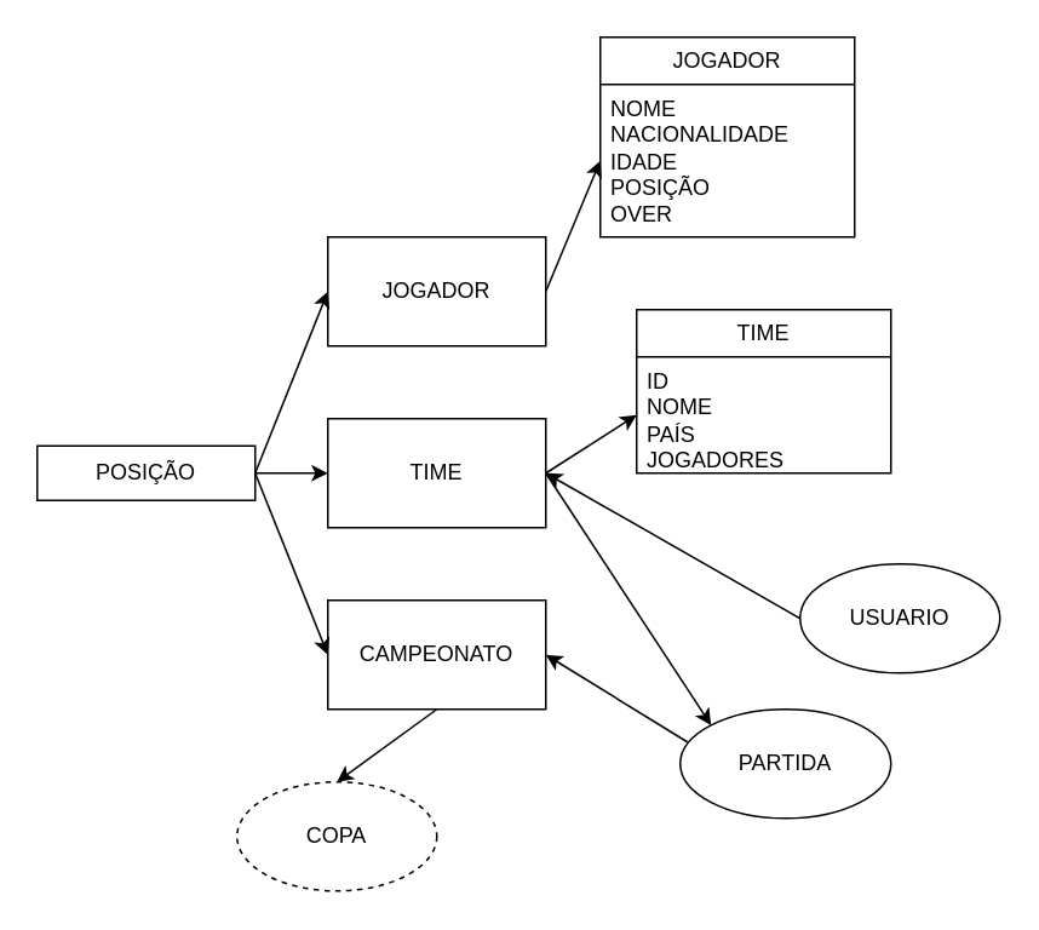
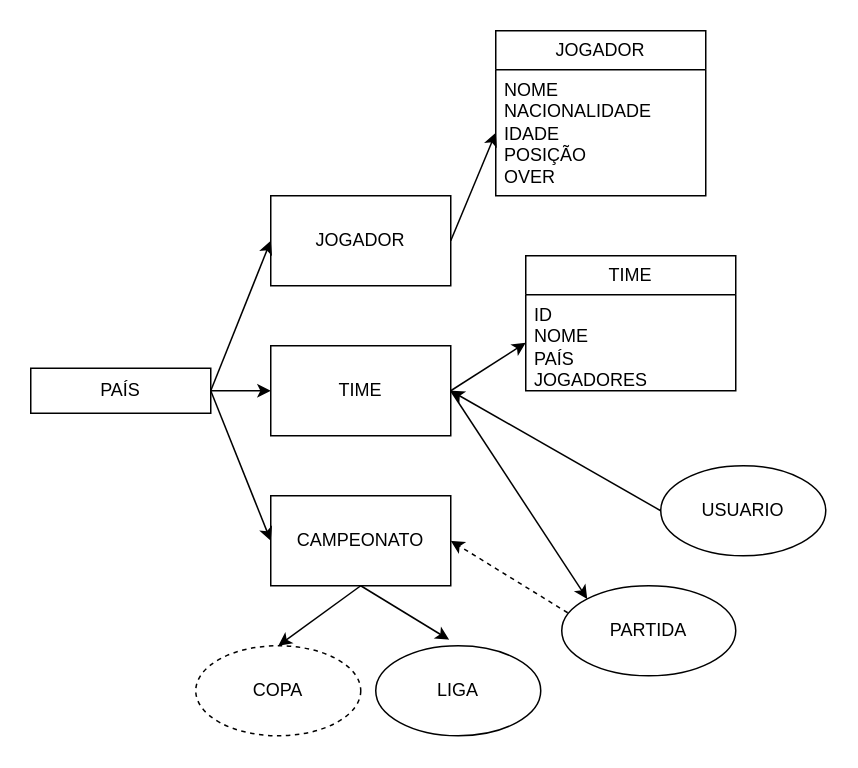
  <mxCell id="0" />
  <mxCell id="1" parent="0" />
- <mxCell id="2" value="POSIÇÃO" style="rounded=0;whiteSpace=wrap;html=1;" vertex="1" parent="1"><mxGeometry x="20" y="245" width="120" height="30" as="geometry" /></mxCell>
+ <mxCell id="2" value="PAÍS" style="rounded=0;whiteSpace=wrap;html=1;" vertex="1" parent="1"><mxGeometry x="20" y="245" width="120" height="30" as="geometry" /></mxCell>
  <mxCell id="3" value="JOGADOR" style="rounded=0;whiteSpace=wrap;html=1;" vertex="1" parent="1"><mxGeometry x="180" y="130" width="120" height="60" as="geometry" /></mxCell>
  <mxCell id="4" value="TIME" style="rounded=0;whiteSpace=wrap;html=1;" vertex="1" parent="1"><mxGeometry x="180" y="230" width="120" height="60" as="geometry" /></mxCell>
  <mxCell id="5" value="CAMPEONATO" style="rounded=0;whiteSpace=wrap;html=1;" vertex="1" parent="1"><mxGeometry x="180" y="330" width="120" height="60" as="geometry" /></mxCell>
  <mxCell id="6" value="JOGADOR" style="swimlane;fontStyle=0;childLayout=stackLayout;horizontal=1;startSize=26;fillColor=none;horizontalStack=0;resizeParent=1;resizeParentMax=0;resizeLast=0;collapsible=1;marginBottom=0;whiteSpace=wrap;html=1;" vertex="1" parent="1"><mxGeometry x="330" y="20" width="140" height="110" as="geometry" /></mxCell>
  <mxCell id="7" value="NOME&lt;br&gt;NACIONALIDADE&lt;br&gt;IDADE&lt;br&gt;POSIÇÃO&lt;br&gt;OVER" style="text;strokeColor=none;fillColor=none;align=left;verticalAlign=top;spacingLeft=4;spacingRight=4;overflow=hidden;rotatable=0;points=[[0,0.5],[1,0.5]];portConstraint=eastwest;whiteSpace=wrap;html=1;" vertex="1" parent="6"><mxGeometry y="26" width="140" height="84" as="geometry" /></mxCell>
  <mxCell id="8" value="TIME" style="swimlane;fontStyle=0;childLayout=stackLayout;horizontal=1;startSize=26;fillColor=none;horizontalStack=0;resizeParent=1;resizeParentMax=0;resizeLast=0;collapsible=1;marginBottom=0;whiteSpace=wrap;html=1;" vertex="1" parent="1"><mxGeometry x="350" y="170" width="140" height="90" as="geometry" /></mxCell>
  <mxCell id="9" value="ID&lt;br&gt;NOME&lt;br&gt;PAÍS&lt;br&gt;JOGADORES" style="text;strokeColor=none;fillColor=none;align=left;verticalAlign=top;spacingLeft=4;spacingRight=4;overflow=hidden;rotatable=0;points=[[0,0.5],[1,0.5]];portConstraint=eastwest;whiteSpace=wrap;html=1;" vertex="1" parent="8"><mxGeometry y="26" width="140" height="64" as="geometry" /></mxCell>
  <mxCell id="10" value="COPA" style="ellipse;whiteSpace=wrap;html=1;dashed=1;" vertex="1" parent="1"><mxGeometry x="130" y="430" width="110" height="60" as="geometry" /></mxCell>
+ <mxCell id="11" value="LIGA" style="ellipse;whiteSpace=wrap;html=1;" vertex="1" parent="1"><mxGeometry x="250" y="430" width="110" height="60" as="geometry" /></mxCell>
  <mxCell id="12" value="PARTIDA" style="ellipse;whiteSpace=wrap;html=1;" vertex="1" parent="1"><mxGeometry x="374" y="390" width="116" height="60" as="geometry" /></mxCell>
  <mxCell id="13" value="USUARIO" style="ellipse;whiteSpace=wrap;html=1;" vertex="1" parent="1"><mxGeometry x="440" y="310" width="110" height="60" as="geometry" /></mxCell>
  <mxCell id="14" value="" style="endArrow=classic;html=1;rounded=0;exitX=1;exitY=0.5;exitDx=0;exitDy=0;entryX=0;entryY=0.5;entryDx=0;entryDy=0;" edge="1" parent="1" source="2" target="3"><mxGeometry width="50" height="50" relative="1" as="geometry"><mxPoint x="370" y="340" as="sourcePoint" /><mxPoint x="420" y="290" as="targetPoint" /></mxGeometry></mxCell>
  <mxCell id="15" value="" style="endArrow=classic;html=1;rounded=0;exitX=1;exitY=0.5;exitDx=0;exitDy=0;entryX=0;entryY=0.5;entryDx=0;entryDy=0;" edge="1" parent="1" source="2" target="4"><mxGeometry width="50" height="50" relative="1" as="geometry"><mxPoint x="370" y="340" as="sourcePoint" /><mxPoint x="420" y="290" as="targetPoint" /></mxGeometry></mxCell>
  <mxCell id="16" value="" style="endArrow=classic;html=1;rounded=0;exitX=1;exitY=0.5;exitDx=0;exitDy=0;entryX=0;entryY=0.5;entryDx=0;entryDy=0;" edge="1" parent="1" source="2" target="5"><mxGeometry width="50" height="50" relative="1" as="geometry"><mxPoint x="370" y="340" as="sourcePoint" /><mxPoint x="420" y="290" as="targetPoint" /></mxGeometry></mxCell>
  <mxCell id="17" value="" style="endArrow=classic;html=1;rounded=0;exitX=1;exitY=0.5;exitDx=0;exitDy=0;entryX=0;entryY=0.5;entryDx=0;entryDy=0;" edge="1" parent="1" source="3" target="7"><mxGeometry width="50" height="50" relative="1" as="geometry"><mxPoint x="370" y="140" as="sourcePoint" /><mxPoint x="420" y="90" as="targetPoint" /></mxGeometry></mxCell>
  <mxCell id="18" value="" style="endArrow=classic;html=1;rounded=0;exitX=0;exitY=0.5;exitDx=0;exitDy=0;entryX=1;entryY=0.5;entryDx=0;entryDy=0;" edge="1" parent="1" source="13" target="4"><mxGeometry width="50" height="50" relative="1" as="geometry"><mxPoint x="370" y="340" as="sourcePoint" /><mxPoint x="420" y="290" as="targetPoint" /></mxGeometry></mxCell>
  <mxCell id="19" value="" style="endArrow=classic;html=1;rounded=0;exitX=1;exitY=0.5;exitDx=0;exitDy=0;entryX=0;entryY=0.5;entryDx=0;entryDy=0;" edge="1" parent="1" source="4" target="9"><mxGeometry width="50" height="50" relative="1" as="geometry"><mxPoint x="370" y="340" as="sourcePoint" /><mxPoint x="420" y="290" as="targetPoint" /></mxGeometry></mxCell>
  <mxCell id="20" value="" style="endArrow=classic;html=1;rounded=0;exitX=1;exitY=0.5;exitDx=0;exitDy=0;entryX=0;entryY=0;entryDx=0;entryDy=0;" edge="1" parent="1" source="4" target="12"><mxGeometry width="50" height="50" relative="1" as="geometry"><mxPoint x="370" y="340" as="sourcePoint" /><mxPoint x="420" y="290" as="targetPoint" /></mxGeometry></mxCell>
- <mxCell id="21" value="" style="endArrow=classic;html=1;rounded=0;exitX=0.034;exitY=0.3;exitDx=0;exitDy=0;exitPerimeter=0;entryX=1;entryY=0.5;entryDx=0;entryDy=0;" edge="1" parent="1" source="12" target="5"><mxGeometry width="50" height="50" relative="1" as="geometry"><mxPoint x="370" y="340" as="sourcePoint" /><mxPoint x="420" y="290" as="targetPoint" /></mxGeometry></mxCell>
+ <mxCell id="21" value="" style="endArrow=classic;html=1;rounded=0;exitX=0.034;exitY=0.3;exitDx=0;exitDy=0;exitPerimeter=0;entryX=1;entryY=0.5;entryDx=0;entryDy=0;dashed=1;" edge="1" parent="1" source="12" target="5"><mxGeometry width="50" height="50" relative="1" as="geometry"><mxPoint x="370" y="340" as="sourcePoint" /><mxPoint x="420" y="290" as="targetPoint" /></mxGeometry></mxCell>
  <mxCell id="22" value="" style="endArrow=classic;html=1;rounded=0;exitX=0.5;exitY=1;exitDx=0;exitDy=0;entryX=0.5;entryY=0;entryDx=0;entryDy=0;" edge="1" parent="1" source="5" target="10"><mxGeometry width="50" height="50" relative="1" as="geometry"><mxPoint x="370" y="340" as="sourcePoint" /><mxPoint x="420" y="290" as="targetPoint" /></mxGeometry></mxCell>
+ <mxCell id="23" value="" style="endArrow=classic;html=1;rounded=0;exitX=0.5;exitY=1;exitDx=0;exitDy=0;entryX=0.445;entryY=-0.067;entryDx=0;entryDy=0;entryPerimeter=0;" edge="1" parent="1" source="5" target="11"><mxGeometry width="50" height="50" relative="1" as="geometry"><mxPoint x="370" y="340" as="sourcePoint" /><mxPoint x="420" y="290" as="targetPoint" /></mxGeometry></mxCell>
